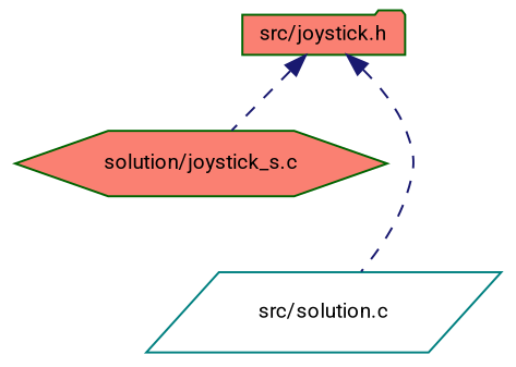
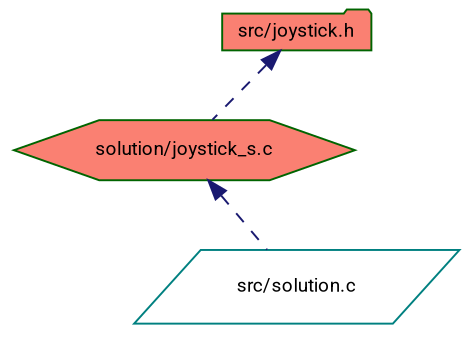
  digraph {
    fontname=Roboto
    node [color=darkgreen fillcolor=salmon fontname=Roboto fontsize=10 style=filled]
    edge [color=midnightblue dir=back fontname=Roboto fontsize=10 labelfontname=Helvetica labelfontsize=10 style=dashed]
    n1 [fontcolor=black height=0.2 label="src/joystick.h" shape=folder width=0.4]
    n2 [height=0.2 label="solution/joystick_s.c" shape=hexagon width=0.4]
    n3 [color=teal fillcolor=white height=0.2 label="src/solution.c" shape=parallelogram width=0.4]
    n1 -> n2
-   n1 -> n3
+   n2 -> n3
  }
